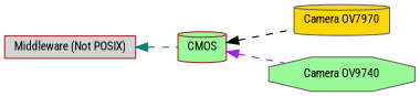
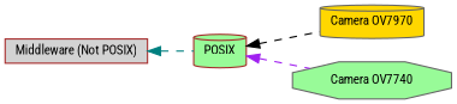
  digraph {
    fontname="Roboto Condensed"
    rankdir=LR
    node [color=gray40 fillcolor=palegreen fontname="Roboto Condensed" fontsize=10 shape=cylinder style=filled]
    edge [dir=back fontname="Roboto Condensed" fontsize=10 labelfontname=Helvetica labelfontsize=10 shape=plaintext style=dashed]
    n1 [fillcolor=gold height=0.2 label="Camera OV7970" width=0.4]
    n2 [color=brown fillcolor=lightgrey height=0.2 label="Middleware (Not POSIX)" shape=box width=0.4]
-   n3 [color=brown fontcolor=black height=0.2 label=CMOS width=0.4]
-   n4 [height=0.2 label="Camera OV9740" shape=octagon width=0.4]
+   n3 [color=brown fontcolor=black height=0.2 label=POSIX width=0.4]
+   n4 [height=0.2 label="Camera OV7740" shape=octagon width=0.4]
    n2 -> n3 [color=teal]
    n3 -> n1 [color=black]
    n3 -> n4 [color=purple]
  }
